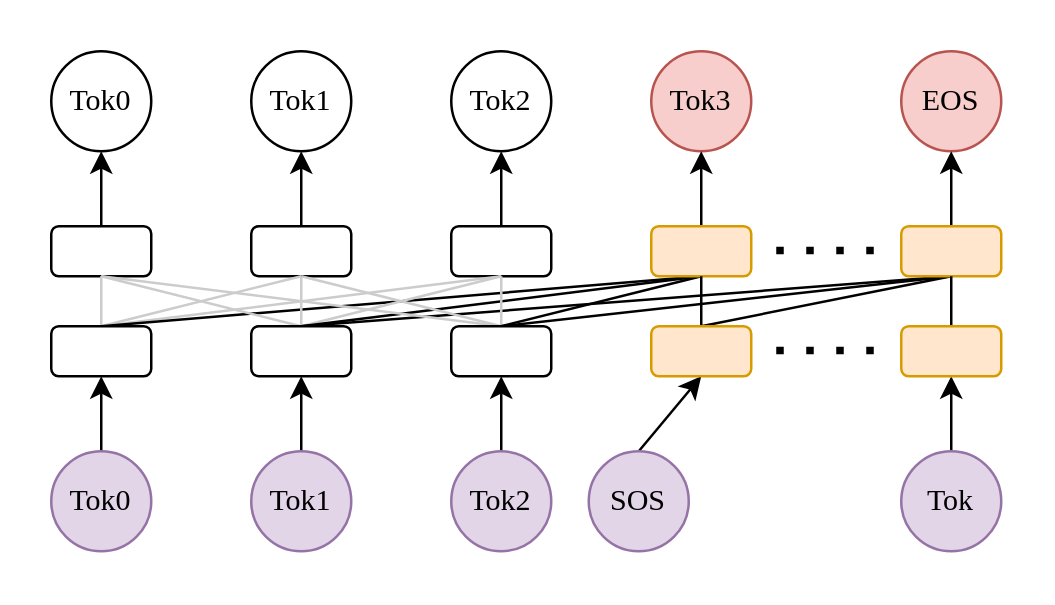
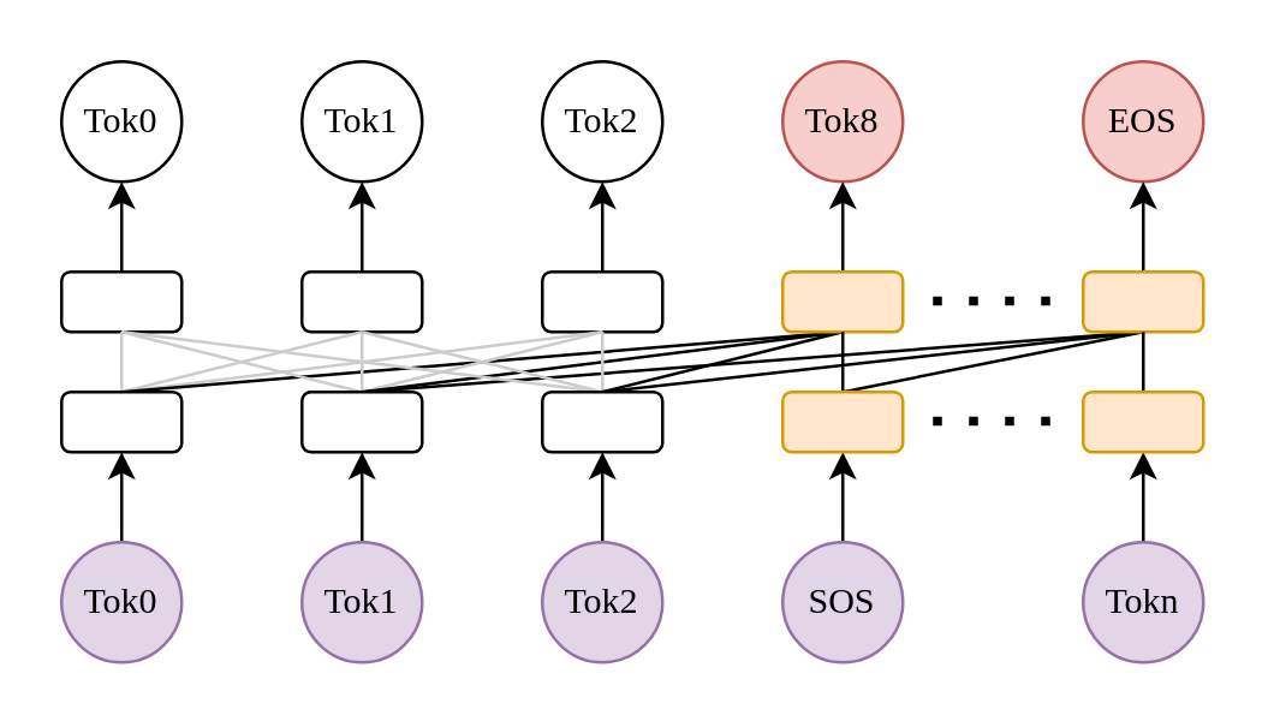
  <mxCell id="0" />
  <mxCell id="1" parent="0" />
  <mxCell id="2" style="edgeStyle=none;rounded=0;orthogonalLoop=1;jettySize=auto;html=1;exitX=0.5;exitY=0;exitDx=0;exitDy=0;entryX=0.5;entryY=1;entryDx=0;entryDy=0;" edge="1" parent="1" source="3" target="27"><mxGeometry relative="1" as="geometry" /></mxCell>
  <mxCell id="3" value="&lt;font face=&quot;Times New Roman&quot;&gt;Tok0&lt;/font&gt;" style="ellipse;whiteSpace=wrap;html=1;aspect=fixed;fillColor=#e1d5e7;strokeColor=#9673a6;" vertex="1" parent="1"><mxGeometry x="20" y="180" width="40" height="40" as="geometry" /></mxCell>
  <mxCell id="4" style="edgeStyle=none;rounded=0;orthogonalLoop=1;jettySize=auto;html=1;exitX=0.5;exitY=0;exitDx=0;exitDy=0;entryX=0.5;entryY=1;entryDx=0;entryDy=0;" edge="1" parent="1" source="5" target="33"><mxGeometry relative="1" as="geometry" /></mxCell>
  <mxCell id="5" value="&lt;font face=&quot;Times New Roman&quot;&gt;Tok1&lt;/font&gt;" style="ellipse;whiteSpace=wrap;html=1;aspect=fixed;fillColor=#e1d5e7;strokeColor=#9673a6;" vertex="1" parent="1"><mxGeometry x="100" y="180" width="40" height="40" as="geometry" /></mxCell>
  <mxCell id="6" style="edgeStyle=none;rounded=0;orthogonalLoop=1;jettySize=auto;html=1;exitX=0.5;exitY=0;exitDx=0;exitDy=0;entryX=0.5;entryY=1;entryDx=0;entryDy=0;" edge="1" parent="1" source="7" target="39"><mxGeometry relative="1" as="geometry" /></mxCell>
  <mxCell id="7" value="&lt;font face=&quot;Times New Roman&quot;&gt;Tok2&lt;/font&gt;" style="ellipse;whiteSpace=wrap;html=1;aspect=fixed;fillColor=#e1d5e7;strokeColor=#9673a6;" vertex="1" parent="1"><mxGeometry x="180" y="180" width="40" height="40" as="geometry" /></mxCell>
  <mxCell id="8" style="edgeStyle=none;rounded=0;orthogonalLoop=1;jettySize=auto;html=1;exitX=0.5;exitY=0;exitDx=0;exitDy=0;entryX=0.5;entryY=1;entryDx=0;entryDy=0;" edge="1" parent="1" source="9" target="44"><mxGeometry relative="1" as="geometry" /></mxCell>
- <mxCell id="9" value="&lt;font face=&quot;Times New Roman&quot;&gt;SOS&lt;/font&gt;" style="ellipse;whiteSpace=wrap;html=1;aspect=fixed;fillColor=#e1d5e7;strokeColor=#9673a6;" vertex="1" parent="1"><mxGeometry x="235" y="180" width="40" height="40" as="geometry" /></mxCell>
+ <mxCell id="9" value="&lt;font face=&quot;Times New Roman&quot;&gt;SOS&lt;/font&gt;" style="ellipse;whiteSpace=wrap;html=1;aspect=fixed;fillColor=#e1d5e7;strokeColor=#9673a6;" vertex="1" parent="1"><mxGeometry x="260" y="180" width="40" height="40" as="geometry" /></mxCell>
  <mxCell id="10" style="edgeStyle=none;rounded=0;orthogonalLoop=1;jettySize=auto;html=1;exitX=0.5;exitY=0;exitDx=0;exitDy=0;entryX=0.5;entryY=1;entryDx=0;entryDy=0;" edge="1" parent="1" source="11" target="48"><mxGeometry relative="1" as="geometry" /></mxCell>
- <mxCell id="11" value="&lt;font face=&quot;Times New Roman&quot;&gt;Tok&lt;/font&gt;" style="ellipse;whiteSpace=wrap;html=1;aspect=fixed;fillColor=#e1d5e7;strokeColor=#9673a6;" vertex="1" parent="1"><mxGeometry x="360" y="180" width="40" height="40" as="geometry" /></mxCell>
+ <mxCell id="11" value="&lt;font face=&quot;Times New Roman&quot;&gt;Tokn&lt;/font&gt;" style="ellipse;whiteSpace=wrap;html=1;aspect=fixed;fillColor=#e1d5e7;strokeColor=#9673a6;" vertex="1" parent="1"><mxGeometry x="360" y="180" width="40" height="40" as="geometry" /></mxCell>
  <mxCell id="12" value="&lt;font face=&quot;Times New Roman&quot;&gt;Tok0&lt;/font&gt;" style="ellipse;whiteSpace=wrap;html=1;aspect=fixed;" vertex="1" parent="1"><mxGeometry x="20" y="20" width="40" height="40" as="geometry" /></mxCell>
  <mxCell id="13" value="&lt;font face=&quot;Times New Roman&quot;&gt;Tok1&lt;/font&gt;" style="ellipse;whiteSpace=wrap;html=1;aspect=fixed;" vertex="1" parent="1"><mxGeometry x="100" y="20" width="40" height="40" as="geometry" /></mxCell>
  <mxCell id="14" value="&lt;font face=&quot;Times New Roman&quot;&gt;Tok2&lt;/font&gt;" style="ellipse;whiteSpace=wrap;html=1;aspect=fixed;" vertex="1" parent="1"><mxGeometry x="180" y="20" width="40" height="40" as="geometry" /></mxCell>
- <mxCell id="15" value="&lt;font face=&quot;Times New Roman&quot;&gt;Tok3&lt;/font&gt;" style="ellipse;whiteSpace=wrap;html=1;aspect=fixed;fillColor=#f8cecc;strokeColor=#b85450;" vertex="1" parent="1"><mxGeometry x="260" y="20" width="40" height="40" as="geometry" /></mxCell>
+ <mxCell id="15" value="&lt;font face=&quot;Times New Roman&quot;&gt;Tok8&lt;/font&gt;" style="ellipse;whiteSpace=wrap;html=1;aspect=fixed;fillColor=#f8cecc;strokeColor=#b85450;" vertex="1" parent="1"><mxGeometry x="260" y="20" width="40" height="40" as="geometry" /></mxCell>
  <mxCell id="16" value="&lt;font face=&quot;Times New Roman&quot;&gt;EOS&lt;/font&gt;" style="ellipse;whiteSpace=wrap;html=1;aspect=fixed;fillColor=#f8cecc;strokeColor=#b85450;" vertex="1" parent="1"><mxGeometry x="360" y="20" width="40" height="40" as="geometry" /></mxCell>
  <mxCell id="17" style="edgeStyle=none;rounded=0;orthogonalLoop=1;jettySize=auto;html=1;exitX=0.5;exitY=0;exitDx=0;exitDy=0;entryX=0.5;entryY=1;entryDx=0;entryDy=0;" edge="1" parent="1" source="18" target="12"><mxGeometry relative="1" as="geometry" /></mxCell>
  <mxCell id="18" value="" style="rounded=1;whiteSpace=wrap;html=1;" vertex="1" parent="1"><mxGeometry x="20" y="90" width="40" height="20" as="geometry" /></mxCell>
  <mxCell id="19" style="edgeStyle=none;rounded=0;orthogonalLoop=1;jettySize=auto;html=1;exitX=0.5;exitY=0;exitDx=0;exitDy=0;entryX=0.5;entryY=1;entryDx=0;entryDy=0;" edge="1" parent="1" source="20" target="13"><mxGeometry relative="1" as="geometry" /></mxCell>
  <mxCell id="20" value="" style="rounded=1;whiteSpace=wrap;html=1;" vertex="1" parent="1"><mxGeometry x="100" y="90" width="40" height="20" as="geometry" /></mxCell>
  <mxCell id="21" style="edgeStyle=none;rounded=0;orthogonalLoop=1;jettySize=auto;html=1;exitX=0.5;exitY=0;exitDx=0;exitDy=0;entryX=0.5;entryY=1;entryDx=0;entryDy=0;" edge="1" parent="1" source="22" target="14"><mxGeometry relative="1" as="geometry" /></mxCell>
  <mxCell id="22" value="" style="rounded=1;whiteSpace=wrap;html=1;" vertex="1" parent="1"><mxGeometry x="180" y="90" width="40" height="20" as="geometry" /></mxCell>
  <mxCell id="23" style="rounded=0;orthogonalLoop=1;jettySize=auto;html=1;exitX=0.5;exitY=0;exitDx=0;exitDy=0;entryX=0.5;entryY=1;entryDx=0;entryDy=0;endArrow=none;endFill=0;strokeColor=#CCCCCC;" edge="1" parent="1" source="27" target="18"><mxGeometry relative="1" as="geometry" /></mxCell>
  <mxCell id="24" style="edgeStyle=none;rounded=0;orthogonalLoop=1;jettySize=auto;html=1;exitX=0.5;exitY=0;exitDx=0;exitDy=0;entryX=0.5;entryY=1;entryDx=0;entryDy=0;endArrow=none;endFill=0;strokeColor=#CCCCCC;" edge="1" parent="1" source="27" target="20"><mxGeometry relative="1" as="geometry" /></mxCell>
  <mxCell id="25" style="edgeStyle=none;rounded=0;orthogonalLoop=1;jettySize=auto;html=1;exitX=0.5;exitY=0;exitDx=0;exitDy=0;entryX=0.5;entryY=1;entryDx=0;entryDy=0;endArrow=none;endFill=0;strokeColor=#CCCCCC;" edge="1" parent="1" source="27" target="22"><mxGeometry relative="1" as="geometry" /></mxCell>
  <mxCell id="26" style="edgeStyle=none;rounded=0;orthogonalLoop=1;jettySize=auto;html=1;exitX=0.5;exitY=0;exitDx=0;exitDy=0;entryX=0.5;entryY=1;entryDx=0;entryDy=0;endArrow=none;endFill=0;" edge="1" parent="1" source="27" target="41"><mxGeometry relative="1" as="geometry" /></mxCell>
  <mxCell id="27" value="" style="rounded=1;whiteSpace=wrap;html=1;" vertex="1" parent="1"><mxGeometry x="20" y="130" width="40" height="20" as="geometry" /></mxCell>
  <mxCell id="28" style="rounded=0;orthogonalLoop=1;jettySize=auto;html=1;exitX=0.5;exitY=0;exitDx=0;exitDy=0;entryX=0.5;entryY=1;entryDx=0;entryDy=0;endArrow=none;endFill=0;strokeColor=#CCCCCC;" edge="1" parent="1" source="33" target="20"><mxGeometry relative="1" as="geometry" /></mxCell>
  <mxCell id="29" style="rounded=0;orthogonalLoop=1;jettySize=auto;html=1;exitX=0.5;exitY=0;exitDx=0;exitDy=0;endArrow=none;endFill=0;strokeColor=#CCCCCC;" edge="1" parent="1" source="33"><mxGeometry relative="1" as="geometry"><mxPoint x="200" y="110" as="targetPoint" /></mxGeometry></mxCell>
  <mxCell id="30" style="edgeStyle=none;rounded=0;orthogonalLoop=1;jettySize=auto;html=1;exitX=0.5;exitY=0;exitDx=0;exitDy=0;entryX=0.5;entryY=1;entryDx=0;entryDy=0;endArrow=none;endFill=0;strokeColor=#CCCCCC;" edge="1" parent="1" source="33" target="18"><mxGeometry relative="1" as="geometry" /></mxCell>
  <mxCell id="31" style="edgeStyle=none;rounded=0;orthogonalLoop=1;jettySize=auto;html=1;exitX=0.5;exitY=0;exitDx=0;exitDy=0;endArrow=none;endFill=0;" edge="1" parent="1" source="33"><mxGeometry relative="1" as="geometry"><mxPoint x="280" y="110" as="targetPoint" /></mxGeometry></mxCell>
  <mxCell id="32" style="edgeStyle=none;rounded=0;orthogonalLoop=1;jettySize=auto;html=1;exitX=0.5;exitY=0;exitDx=0;exitDy=0;endArrow=none;endFill=0;" edge="1" parent="1" source="33"><mxGeometry relative="1" as="geometry"><mxPoint x="380" y="110" as="targetPoint" /></mxGeometry></mxCell>
  <mxCell id="33" value="" style="rounded=1;whiteSpace=wrap;html=1;" vertex="1" parent="1"><mxGeometry x="100" y="130" width="40" height="20" as="geometry" /></mxCell>
  <mxCell id="34" style="edgeStyle=none;rounded=0;orthogonalLoop=1;jettySize=auto;html=1;exitX=0.5;exitY=0;exitDx=0;exitDy=0;endArrow=none;endFill=0;strokeColor=#CCCCCC;" edge="1" parent="1" source="39"><mxGeometry relative="1" as="geometry"><mxPoint x="200" y="110" as="targetPoint" /></mxGeometry></mxCell>
  <mxCell id="35" style="edgeStyle=none;rounded=0;orthogonalLoop=1;jettySize=auto;html=1;exitX=0.5;exitY=0;exitDx=0;exitDy=0;endArrow=none;endFill=0;" edge="1" parent="1" source="39"><mxGeometry relative="1" as="geometry"><mxPoint x="280" y="110" as="targetPoint" /></mxGeometry></mxCell>
  <mxCell id="36" style="edgeStyle=none;rounded=0;orthogonalLoop=1;jettySize=auto;html=1;exitX=0.5;exitY=0;exitDx=0;exitDy=0;endArrow=none;endFill=0;" edge="1" parent="1" source="39"><mxGeometry relative="1" as="geometry"><mxPoint x="380" y="110" as="targetPoint" /></mxGeometry></mxCell>
  <mxCell id="37" style="edgeStyle=none;rounded=0;orthogonalLoop=1;jettySize=auto;html=1;exitX=0.5;exitY=0;exitDx=0;exitDy=0;endArrow=none;endFill=0;strokeColor=#CCCCCC;" edge="1" parent="1" source="39"><mxGeometry relative="1" as="geometry"><mxPoint x="120" y="110" as="targetPoint" /></mxGeometry></mxCell>
  <mxCell id="38" style="edgeStyle=none;rounded=0;orthogonalLoop=1;jettySize=auto;html=1;exitX=0.5;exitY=0;exitDx=0;exitDy=0;entryX=0.5;entryY=1;entryDx=0;entryDy=0;endArrow=none;endFill=0;strokeColor=#CCCCCC;" edge="1" parent="1" source="39" target="18"><mxGeometry relative="1" as="geometry" /></mxCell>
  <mxCell id="39" value="" style="rounded=1;whiteSpace=wrap;html=1;" vertex="1" parent="1"><mxGeometry x="180" y="130" width="40" height="20" as="geometry" /></mxCell>
  <mxCell id="40" style="edgeStyle=none;rounded=0;orthogonalLoop=1;jettySize=auto;html=1;exitX=0.5;exitY=0;exitDx=0;exitDy=0;entryX=0.5;entryY=1;entryDx=0;entryDy=0;" edge="1" parent="1" source="41" target="15"><mxGeometry relative="1" as="geometry" /></mxCell>
  <mxCell id="41" value="" style="rounded=1;whiteSpace=wrap;html=1;fillColor=#ffe6cc;strokeColor=#d79b00;" vertex="1" parent="1"><mxGeometry x="260" y="90" width="40" height="20" as="geometry" /></mxCell>
  <mxCell id="42" style="edgeStyle=none;rounded=0;orthogonalLoop=1;jettySize=auto;html=1;exitX=0.5;exitY=0;exitDx=0;exitDy=0;endArrow=none;endFill=0;" edge="1" parent="1" source="44"><mxGeometry relative="1" as="geometry"><mxPoint x="280" y="110" as="targetPoint" /></mxGeometry></mxCell>
  <mxCell id="43" style="edgeStyle=none;rounded=0;orthogonalLoop=1;jettySize=auto;html=1;exitX=0.5;exitY=0;exitDx=0;exitDy=0;endArrow=none;endFill=0;" edge="1" parent="1" source="44"><mxGeometry relative="1" as="geometry"><mxPoint x="380" y="110" as="targetPoint" /></mxGeometry></mxCell>
  <mxCell id="44" value="" style="rounded=1;whiteSpace=wrap;html=1;fillColor=#ffe6cc;strokeColor=#d79b00;" vertex="1" parent="1"><mxGeometry x="260" y="130" width="40" height="20" as="geometry" /></mxCell>
  <mxCell id="45" style="edgeStyle=none;rounded=0;orthogonalLoop=1;jettySize=auto;html=1;exitX=0.5;exitY=0;exitDx=0;exitDy=0;entryX=0.5;entryY=1;entryDx=0;entryDy=0;" edge="1" parent="1" source="46" target="16"><mxGeometry relative="1" as="geometry" /></mxCell>
  <mxCell id="46" value="" style="rounded=1;whiteSpace=wrap;html=1;fillColor=#ffe6cc;strokeColor=#d79b00;" vertex="1" parent="1"><mxGeometry x="360" y="90" width="40" height="20" as="geometry" /></mxCell>
  <mxCell id="47" style="edgeStyle=none;rounded=0;orthogonalLoop=1;jettySize=auto;html=1;exitX=0.5;exitY=0;exitDx=0;exitDy=0;endArrow=none;endFill=0;" edge="1" parent="1" source="48"><mxGeometry relative="1" as="geometry"><mxPoint x="380" y="110" as="targetPoint" /></mxGeometry></mxCell>
  <mxCell id="48" value="" style="rounded=1;whiteSpace=wrap;html=1;fillColor=#ffe6cc;strokeColor=#d79b00;" vertex="1" parent="1"><mxGeometry x="360" y="130" width="40" height="20" as="geometry" /></mxCell>
  <mxCell id="49" value="" style="endArrow=none;dashed=1;html=1;dashPattern=1 3;strokeWidth=3;rounded=0;endFill=0;" edge="1" parent="1"><mxGeometry width="50" height="50" relative="1" as="geometry"><mxPoint x="310" y="99.68" as="sourcePoint" /><mxPoint x="350" y="99.68" as="targetPoint" /></mxGeometry></mxCell>
  <mxCell id="50" value="" style="endArrow=none;dashed=1;html=1;dashPattern=1 3;strokeWidth=3;rounded=0;" edge="1" parent="1"><mxGeometry width="50" height="50" relative="1" as="geometry"><mxPoint x="310" y="139.68" as="sourcePoint" /><mxPoint x="350" y="139.68" as="targetPoint" /></mxGeometry></mxCell>
